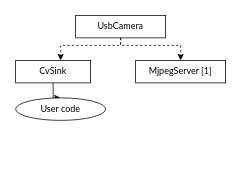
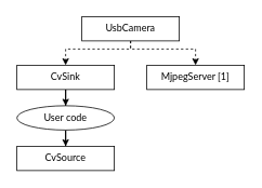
  <mxCell id="0" />
  <mxCell id="1" parent="0" />
  <mxCell id="2" style="edgeStyle=orthogonalEdgeStyle;rounded=0;orthogonalLoop=1;jettySize=auto;html=1;dashed=1;fontFamily=Lato;" parent="1" source="4" target="6" edge="1"><mxGeometry relative="1" as="geometry"><Array as="points"><mxPoint x="160" y="60" /><mxPoint x="80" y="60" /></Array></mxGeometry></mxCell>
  <mxCell id="3" style="edgeStyle=orthogonalEdgeStyle;rounded=0;orthogonalLoop=1;jettySize=auto;html=1;dashed=1;fontFamily=Lato;" parent="1" source="4" target="7" edge="1"><mxGeometry relative="1" as="geometry"><Array as="points"><mxPoint x="160" y="60" /><mxPoint x="240" y="60" /></Array></mxGeometry></mxCell>
  <mxCell id="4" value="UsbCamera" style="rounded=0;whiteSpace=wrap;html=1;fontFamily=Lato;" parent="1" vertex="1"><mxGeometry x="100" y="20" width="120" height="30" as="geometry" /></mxCell>
  <mxCell id="5" style="edgeStyle=orthogonalEdgeStyle;rounded=0;orthogonalLoop=1;jettySize=auto;html=1;entryX=0.5;entryY=0;entryDx=0;entryDy=0;fontFamily=Lato;" parent="1" source="6" target="9" edge="1"><mxGeometry relative="1" as="geometry" /></mxCell>
- <mxCell id="6" value="CvSink" style="rounded=0;whiteSpace=wrap;html=1;fontFamily=Lato;" parent="1" vertex="1"><mxGeometry x="20" y="80" width="100" height="30" as="geometry" /></mxCell>
+ <mxCell id="6" value="CvSink" style="rounded=0;whiteSpace=wrap;html=1;fontFamily=Lato;" parent="1" vertex="1"><mxGeometry x="20" y="80" width="120" height="30" as="geometry" /></mxCell>
  <mxCell id="7" value="MjpegServer [1]" style="rounded=0;whiteSpace=wrap;html=1;fontFamily=Lato;" parent="1" vertex="1"><mxGeometry x="180" y="80" width="120" height="30" as="geometry" /></mxCell>
+ <mxCell id="8" style="edgeStyle=orthogonalEdgeStyle;rounded=0;orthogonalLoop=1;jettySize=auto;html=1;fontFamily=Lato;" parent="1" source="9" target="10" edge="1"><mxGeometry relative="1" as="geometry" /></mxCell>
  <mxCell id="9" value="User code" style="ellipse;whiteSpace=wrap;html=1;fontFamily=Lato;" parent="1" vertex="1"><mxGeometry x="20" y="130" width="120" height="30" as="geometry" /></mxCell>
+ <mxCell id="10" value="CvSource" style="rounded=0;whiteSpace=wrap;html=1;fontFamily=Lato;" parent="1" vertex="1"><mxGeometry x="20" y="180" width="120" height="30" as="geometry" /></mxCell>
